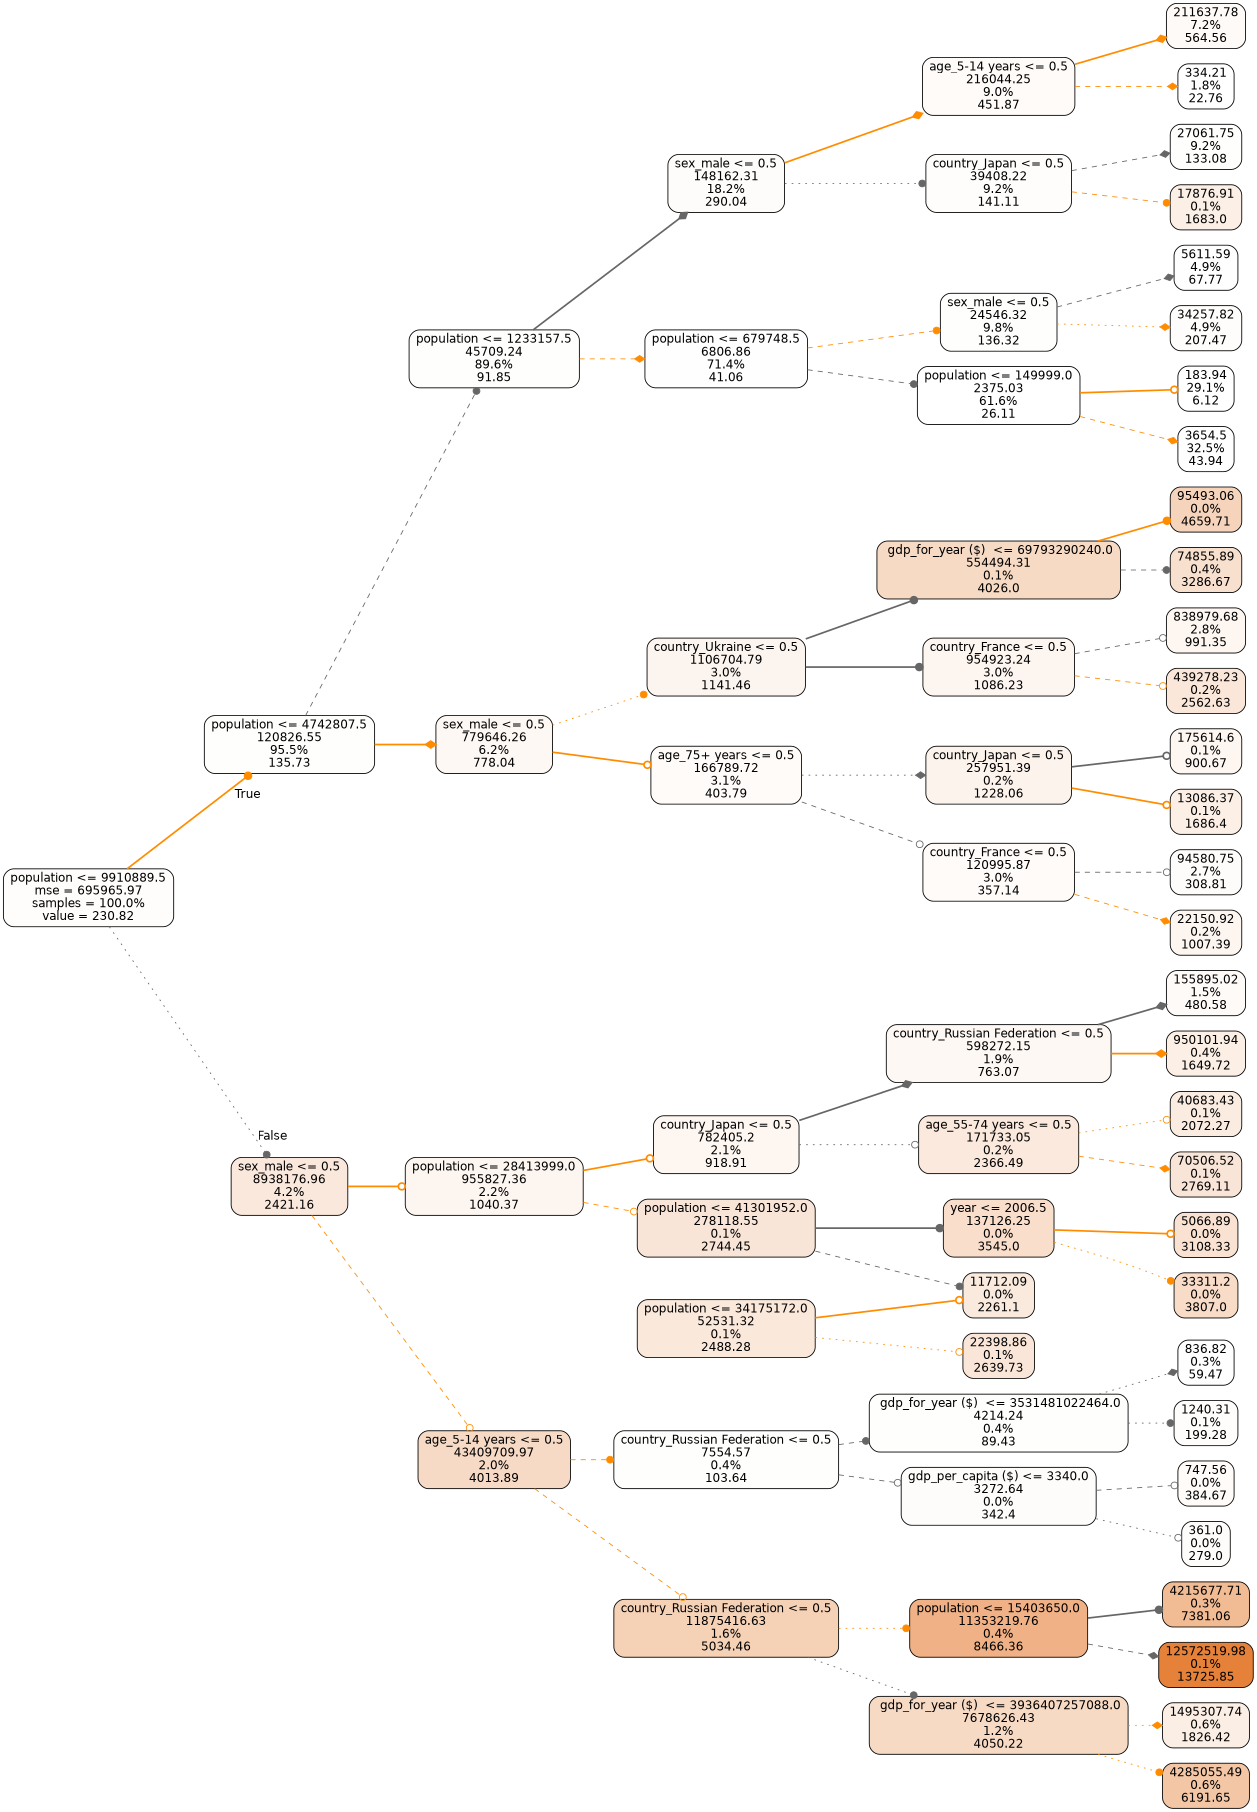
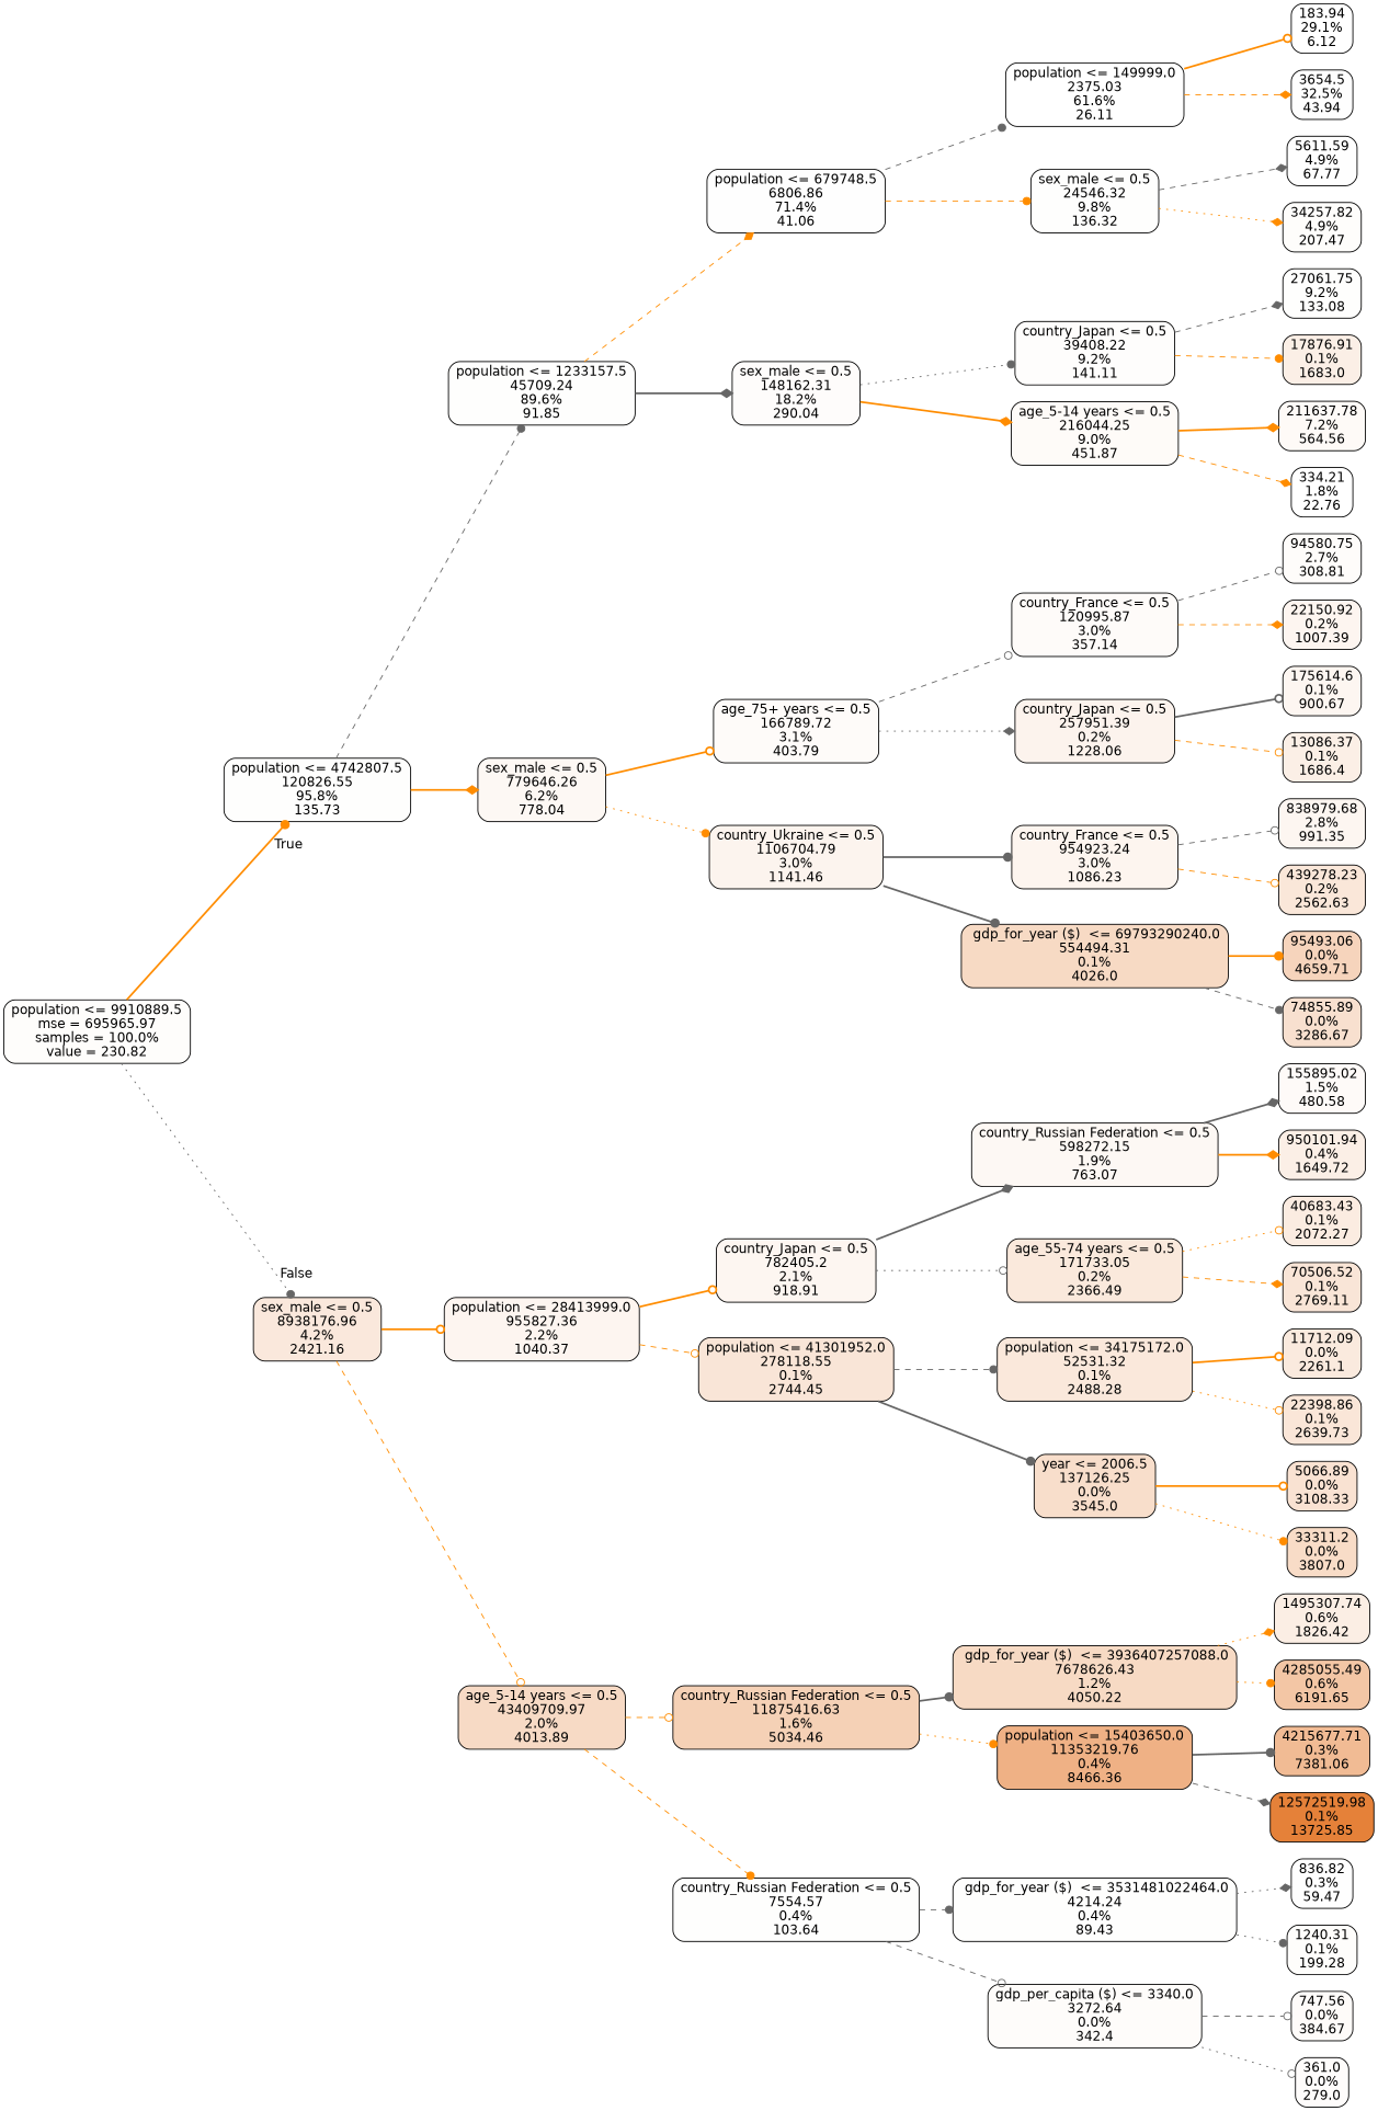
  digraph {
    rankdir=LR
    node [color=black fillcolor="#e5813902" fontname=helvetica shape=box style="filled, rounded"]
    edge [arrowhead=dot color=darkorange fontname=helvetica style=dashed]
    n1 [fillcolor="#e5813904" label="population <= 9910889.5\nmse = 695965.97\nsamples = 100.0%\nvalue = 230.82"]
-   n2 [label="population <= 4742807.5\n120826.55\n95.5%\n135.73"]
+   n2 [label="population <= 4742807.5\n120826.55\n95.8%\n135.73"]
    n3 [fillcolor="#e581392d" label="sex_male <= 0.5\n8938176.96\n4.2%\n2421.16"]
    n4 [label="population <= 1233157.5\n45709.24\n89.6%\n91.85"]
    n5 [fillcolor="#e581390e" label="sex_male <= 0.5\n779646.26\n6.2%\n778.04"]
    n6 [fillcolor="#e5813913" label="population <= 28413999.0\n955827.36\n2.2%\n1040.37"]
    n7 [fillcolor="#e581394a" label="age_5-14 years <= 0.5\n43409709.97\n2.0%\n4013.89"]
    n8 [fillcolor="#e5813901" label="population <= 679748.5\n6806.86\n71.4%\n41.06"]
    n9 [fillcolor="#e5813905" label="sex_male <= 0.5\n148162.31\n18.2%\n290.04"]
    n10 [fillcolor="#e5813907" label="age_75+ years <= 0.5\n166789.72\n3.1%\n403.79"]
    n11 [fillcolor="#e5813915" label="country_Ukraine <= 0.5\n1106704.79\n3.0%\n1141.46"]
    n12 [fillcolor="#e5813900" label="population <= 149999.0\n2375.03\n61.6%\n26.11"]
    n13 [label="sex_male <= 0.5\n24546.32\n9.8%\n136.32"]
    n14 [fillcolor="#e5813903" label="country_Japan <= 0.5\n39408.22\n9.2%\n141.11"]
    n15 [fillcolor="#e5813908" label="age_5-14 years <= 0.5\n216044.25\n9.0%\n451.87"]
    n16 [fillcolor="#e5813900" label="183.94\n29.1%\n6.12"]
    n17 [fillcolor="#e5813901" label="3654.5\n32.5%\n43.94"]
    n18 [fillcolor="#e5813901" label="5611.59\n4.9%\n67.77"]
    n19 [fillcolor="#e5813904" label="34257.82\n4.9%\n207.47"]
    n20 [label="27061.75\n9.2%\n133.08"]
    n21 [fillcolor="#e581391f" label="17876.91\n0.1%\n1683.0"]
    n22 [fillcolor="#e581390a" label="211637.78\n7.2%\n564.56"]
    n23 [fillcolor="#e5813900" label="334.21\n1.8%\n22.76"]
    n24 [fillcolor="#e5813907" label="country_France <= 0.5\n120995.87\n3.0%\n357.14"]
    n25 [fillcolor="#e5813917" label="country_Japan <= 0.5\n257951.39\n0.2%\n1228.06"]
    n26 [fillcolor="#e5813914" label="country_France <= 0.5\n954923.24\n3.0%\n1086.23"]
    n27 [fillcolor="#e581394b" label=" gdp_for_year ($)  <= 69793290240.0\n554494.31\n0.1%\n4026.0"]
    n28 [fillcolor="#e5813906" label="94580.75\n2.7%\n308.81"]
    n29 [fillcolor="#e5813913" label="22150.92\n0.2%\n1007.39"]
    n30 [fillcolor="#e5813911" label="175614.6\n0.1%\n900.67"]
    n31 [fillcolor="#e581391f" label="13086.37\n0.1%\n1686.4"]
    n32 [fillcolor="#e5813912" label="838979.68\n2.8%\n991.35"]
    n33 [fillcolor="#e5813930" label="439278.23\n0.2%\n2562.63"]
    n34 [fillcolor="#e5813956" label="95493.06\n0.0%\n4659.71"]
-   n35 [fillcolor="#e581393d" label="74855.89\n0.4%\n3286.67"]
+   n35 [fillcolor="#e581393d" label="74855.89\n0.0%\n3286.67"]
    n36 [fillcolor="#e5813911" label="country_Japan <= 0.5\n782405.2\n2.1%\n918.91"]
    n37 [fillcolor="#e5813933" label="population <= 41301952.0\n278118.55\n0.1%\n2744.45"]
    n38 [fillcolor="#e581395d" label="country_Russian Federation <= 0.5\n11875416.63\n1.6%\n5034.46"]
    n39 [label="country_Russian Federation <= 0.5\n7554.57\n0.4%\n103.64"]
    n40 [fillcolor="#e581390e" label="country_Russian Federation <= 0.5\n598272.15\n1.9%\n763.07"]
    n41 [fillcolor="#e581392c" label="age_55-74 years <= 0.5\n171733.05\n0.2%\n2366.49"]
    n42 [fillcolor="#e581392e" label="population <= 34175172.0\n52531.32\n0.1%\n2488.28"]
    n43 [fillcolor="#e5813942" label="year <= 2006.5\n137126.25\n0.0%\n3545.0"]
    n44 [fillcolor="#e5813909" label="155895.02\n1.5%\n480.58"]
    n45 [fillcolor="#e581391f" label="950101.94\n0.4%\n1649.72"]
    n46 [fillcolor="#e5813926" label="40683.43\n0.1%\n2072.27"]
    n47 [fillcolor="#e5813933" label="70506.52\n0.1%\n2769.11"]
    n48 [fillcolor="#e581392a" label="11712.09\n0.0%\n2261.1"]
    n49 [fillcolor="#e5813931" label="22398.86\n0.1%\n2639.73"]
    n50 [fillcolor="#e581393a" label="5066.89\n0.0%\n3108.33"]
    n51 [fillcolor="#e5813947" label="33311.2\n0.0%\n3807.0"]
    n52 [fillcolor="#e581394b" label=" gdp_for_year ($)  <= 3936407257088.0\n7678626.43\n1.2%\n4050.22"]
    n53 [fillcolor="#e581399d" label="population <= 15403650.0\n11353219.76\n0.4%\n8466.36"]
    n54 [label=" gdp_for_year ($)  <= 3531481022464.0\n4214.24\n0.4%\n89.43"]
    n55 [fillcolor="#e5813906" label="gdp_per_capita ($) <= 3340.0\n3272.64\n0.0%\n342.4"]
    n56 [fillcolor="#e5813922" label="1495307.74\n0.6%\n1826.42"]
    n57 [fillcolor="#e5813973" label="4285055.49\n0.6%\n6191.65"]
    n58 [fillcolor="#e5813989" label="4215677.71\n0.3%\n7381.06"]
    n59 [fillcolor="#e58139ff" label="12572519.98\n0.1%\n13725.85"]
    n60 [fillcolor="#e5813901" label="836.82\n0.3%\n59.47"]
    n61 [fillcolor="#e5813904" label="1240.31\n0.1%\n199.28"]
    n62 [fillcolor="#e5813907" label="747.56\n0.0%\n384.67"]
    n63 [fillcolor="#e5813905" label="361.0\n0.0%\n279.0"]
    n1 -> n2 [headlabel=True labelangle=45 labeldistance=2.5 style=bold]
    n1 -> n3 [color=gray40 headlabel=False labelangle=-45 labeldistance=2.5 style=dotted]
    n2 -> n4 [color=gray40]
    n2 -> n5 [arrowhead=diamond style=bold]
    n3 -> n6 [arrowhead=odot style=bold]
    n3 -> n7 [arrowhead=odot]
    n4 -> n8 [arrowhead=diamond]
    n4 -> n9 [arrowhead=diamond color=gray40 style=bold]
    n5 -> n10 [arrowhead=odot style=bold]
    n5 -> n11 [style=dotted]
    n6 -> n36 [arrowhead=odot style=bold]
    n6 -> n37 [arrowhead=odot]
    n7 -> n38 [arrowhead=odot]
    n7 -> n39
    n8 -> n12 [color=gray40]
    n8 -> n13
    n9 -> n14 [color=gray40 style=dotted]
    n9 -> n15 [arrowhead=diamond style=bold]
    n10 -> n24 [arrowhead=odot color=gray40]
    n10 -> n25 [arrowhead=diamond color=gray40 style=dotted]
    n11 -> n26 [color=gray40 style=bold]
    n11 -> n27 [color=gray40 style=bold]
    n12 -> n16 [arrowhead=odot style=bold]
    n12 -> n17 [arrowhead=diamond]
    n13 -> n18 [arrowhead=diamond color=gray40]
    n13 -> n19 [arrowhead=diamond style=dotted]
    n14 -> n20 [arrowhead=diamond color=gray40]
    n14 -> n21
    n15 -> n22 [arrowhead=diamond style=bold]
    n15 -> n23 [arrowhead=diamond]
    n24 -> n28 [arrowhead=odot color=gray40]
    n24 -> n29 [arrowhead=diamond]
    n25 -> n30 [arrowhead=odot color=gray40 style=bold]
-   n25 -> n31 [arrowhead=odot style=bold]
+   n25 -> n31 [arrowhead=odot]
    n26 -> n32 [arrowhead=odot color=gray40]
    n26 -> n33 [arrowhead=odot]
    n27 -> n34 [style=bold]
    n27 -> n35 [color=gray40]
    n36 -> n40 [arrowhead=diamond color=gray40 style=bold]
    n36 -> n41 [arrowhead=odot color=gray40 style=dotted]
-   n37 -> n48 [color=gray40]
+   n37 -> n42 [color=gray40]
    n37 -> n43 [color=gray40 style=bold]
-   n38 -> n52 [color=gray40 style=dotted]
+   n38 -> n52 [color=gray40 style=bold]
    n38 -> n53 [style=dotted]
    n39 -> n54 [color=gray40]
    n39 -> n55 [arrowhead=odot color=gray40]
    n40 -> n44 [arrowhead=diamond color=gray40 style=bold]
    n40 -> n45 [arrowhead=diamond style=bold]
    n41 -> n46 [arrowhead=odot style=dotted]
    n41 -> n47 [arrowhead=diamond]
    n42 -> n48 [arrowhead=odot style=bold]
    n42 -> n49 [arrowhead=odot style=dotted]
    n43 -> n50 [arrowhead=odot style=bold]
    n43 -> n51 [style=dotted]
    n52 -> n56 [arrowhead=diamond style=dotted]
    n52 -> n57 [style=dotted]
    n53 -> n58 [color=gray40 style=bold]
    n53 -> n59 [arrowhead=diamond color=gray40]
    n54 -> n60 [arrowhead=diamond color=gray40 style=dotted]
    n54 -> n61 [color=gray40 style=dotted]
    n55 -> n62 [arrowhead=odot color=gray40]
    n55 -> n63 [arrowhead=odot color=gray40 style=dotted]
  }
